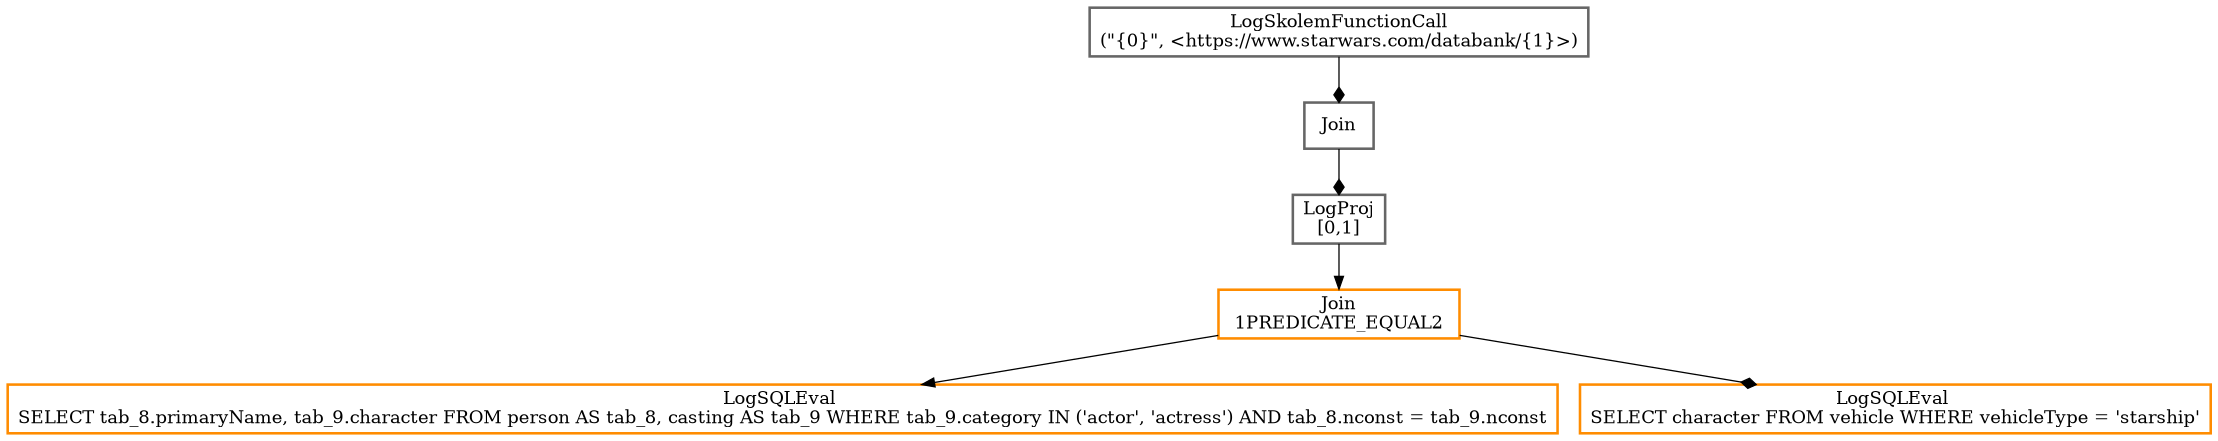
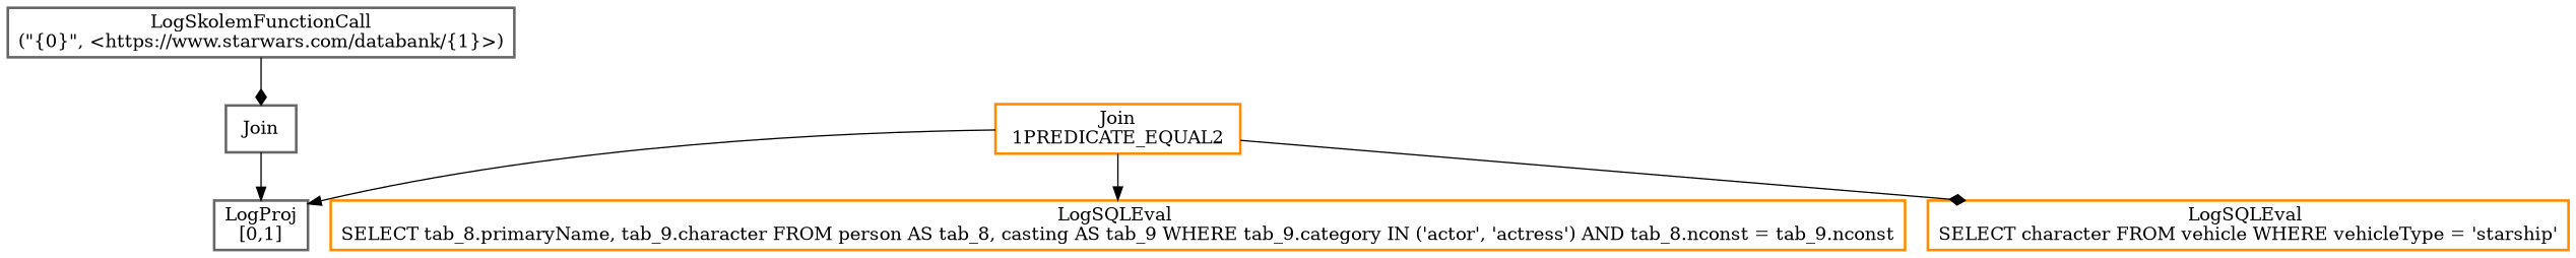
  digraph {
    node [color=gray40 fontcolor=black shape=rectangle style=bold]
    edge [arrowhead=normal]
    n1 [label="LogSkolemFunctionCall\n(\"{0}\", <https://www.starwars.com/databank/{1}>)"]
    n2 [label=Join]
    n3 [label="LogProj\n[0,1]"]
    n4 [color=darkorange label="Join\n 1PREDICATE_EQUAL2 "]
    n5 [color=darkorange label="LogSQLEval \nSELECT tab_8.primaryName, tab_9.character FROM person AS tab_8, casting AS tab_9 WHERE tab_9.category IN ('actor', 'actress') AND tab_8.nconst = tab_9.nconst"]
    n6 [color=darkorange label="LogSQLEval \nSELECT character FROM vehicle WHERE vehicleType = 'starship'"]
    n1 -> n2 [arrowhead=diamond]
-   n2 -> n3 [arrowhead=diamond]
-   n3 -> n4
+   n2 -> n3
+   n4 -> n3
    n4 -> n5
    n4 -> n6 [arrowhead=diamond]
  }
